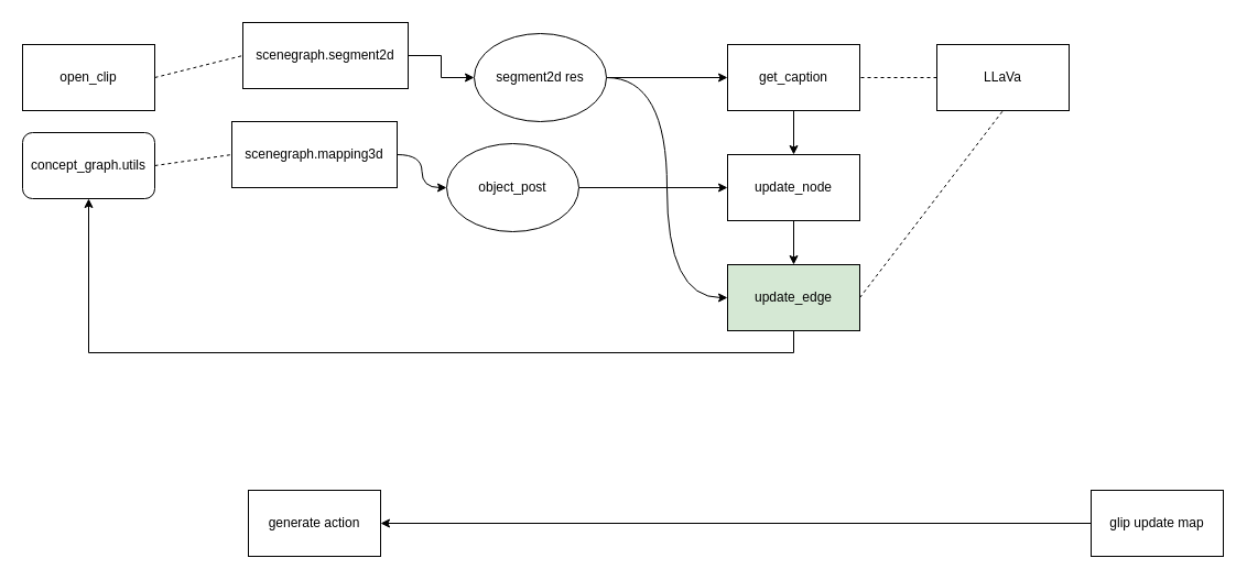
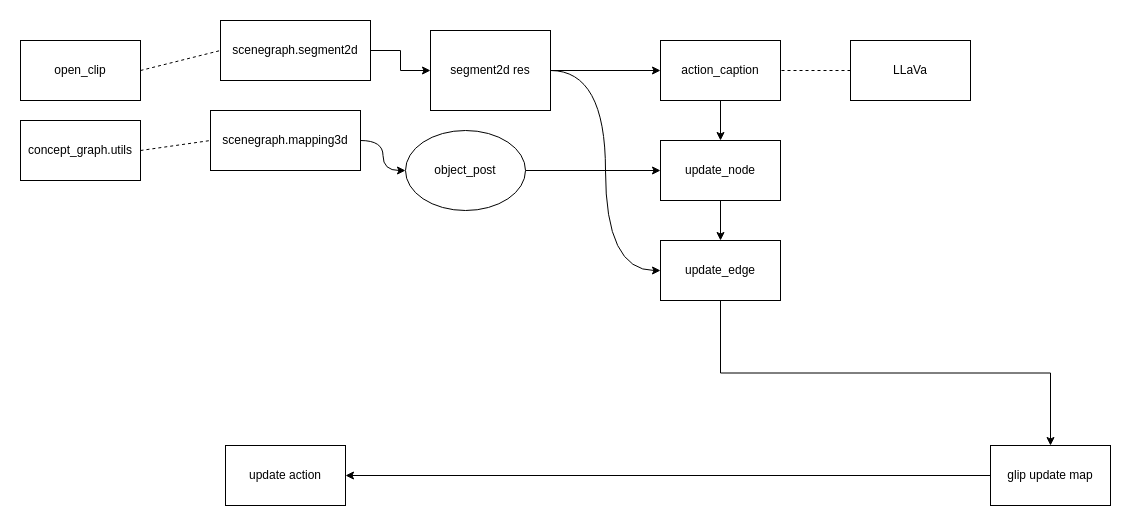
  <mxCell id="0" />
  <mxCell id="1" parent="0" />
  <mxCell id="2" value="open_clip" style="rounded=0;whiteSpace=wrap;html=1;" parent="1" vertex="1"><mxGeometry x="20" y="40" width="120" height="60" as="geometry" /></mxCell>
- <mxCell id="3" value="concept_graph.utils" style="whiteSpace=wrap;html=1;rounded=1;" parent="1" vertex="1"><mxGeometry x="20" y="120" width="120" height="60" as="geometry" /></mxCell>
+ <mxCell id="3" value="concept_graph.utils" style="rounded=0;whiteSpace=wrap;html=1;" parent="1" vertex="1"><mxGeometry x="20" y="120" width="120" height="60" as="geometry" /></mxCell>
  <mxCell id="4" style="edgeStyle=orthogonalEdgeStyle;rounded=0;orthogonalLoop=1;jettySize=auto;html=1;exitX=1;exitY=0.5;exitDx=0;exitDy=0;entryX=0;entryY=0.5;entryDx=0;entryDy=0;curved=1;" parent="1" source="5" target="14" edge="1"><mxGeometry relative="1" as="geometry" /></mxCell>
  <mxCell id="5" value="scenegraph.mapping3d" style="rounded=0;whiteSpace=wrap;html=1;" parent="1" vertex="1"><mxGeometry x="210" y="110" width="150" height="60" as="geometry" /></mxCell>
  <mxCell id="6" style="edgeStyle=orthogonalEdgeStyle;rounded=0;orthogonalLoop=1;jettySize=auto;html=1;exitX=1;exitY=0.5;exitDx=0;exitDy=0;entryX=0;entryY=0.5;entryDx=0;entryDy=0;" parent="1" source="7" target="12" edge="1"><mxGeometry relative="1" as="geometry"><mxPoint x="410" y="70" as="targetPoint" /></mxGeometry></mxCell>
  <mxCell id="7" value="scenegraph.segment2d" style="rounded=0;whiteSpace=wrap;html=1;" parent="1" vertex="1"><mxGeometry x="220" y="20" width="150" height="60" as="geometry" /></mxCell>
  <mxCell id="8" value="" style="endArrow=none;dashed=1;html=1;rounded=0;exitX=1;exitY=0.5;exitDx=0;exitDy=0;entryX=0;entryY=0.5;entryDx=0;entryDy=0;" parent="1" source="2" target="7" edge="1"><mxGeometry width="50" height="50" relative="1" as="geometry"><mxPoint x="500" y="20" as="sourcePoint" /><mxPoint x="550" y="-30" as="targetPoint" /></mxGeometry></mxCell>
  <mxCell id="9" value="" style="endArrow=none;dashed=1;html=1;rounded=0;exitX=1;exitY=0.5;exitDx=0;exitDy=0;entryX=0;entryY=0.5;entryDx=0;entryDy=0;" parent="1" source="3" target="5" edge="1"><mxGeometry width="50" height="50" relative="1" as="geometry"><mxPoint x="500" y="20" as="sourcePoint" /><mxPoint x="550" y="-30" as="targetPoint" /></mxGeometry></mxCell>
  <mxCell id="10" style="edgeStyle=orthogonalEdgeStyle;rounded=0;orthogonalLoop=1;jettySize=auto;html=1;exitX=1;exitY=0.5;exitDx=0;exitDy=0;" parent="1" source="12" target="16" edge="1"><mxGeometry relative="1" as="geometry"><mxPoint x="640" y="70" as="targetPoint" /></mxGeometry></mxCell>
  <mxCell id="11" style="edgeStyle=orthogonalEdgeStyle;rounded=0;orthogonalLoop=1;jettySize=auto;html=1;exitX=1;exitY=0.5;exitDx=0;exitDy=0;entryX=0;entryY=0.5;entryDx=0;entryDy=0;curved=1;" parent="1" source="12" target="22" edge="1"><mxGeometry relative="1" as="geometry" /></mxCell>
- <mxCell id="12" value="segment2d res" style="ellipse;whiteSpace=wrap;html=1;" parent="1" vertex="1"><mxGeometry x="430" y="30" width="120" height="80" as="geometry" /></mxCell>
+ <mxCell id="12" value="segment2d res" style="whiteSpace=wrap;html=1;rounded=0;" parent="1" vertex="1"><mxGeometry x="430" y="30" width="120" height="80" as="geometry" /></mxCell>
  <mxCell id="13" style="rounded=0;orthogonalLoop=1;jettySize=auto;html=1;exitX=1;exitY=0.5;exitDx=0;exitDy=0;" parent="1" source="14" target="20" edge="1"><mxGeometry relative="1" as="geometry" /></mxCell>
  <mxCell id="14" value="object_post" style="ellipse;whiteSpace=wrap;html=1;" parent="1" vertex="1"><mxGeometry x="405" y="130" width="120" height="80" as="geometry" /></mxCell>
  <mxCell id="15" style="edgeStyle=orthogonalEdgeStyle;rounded=0;orthogonalLoop=1;jettySize=auto;html=1;exitX=0.5;exitY=1;exitDx=0;exitDy=0;entryX=0.5;entryY=0;entryDx=0;entryDy=0;" parent="1" source="16" target="20" edge="1"><mxGeometry relative="1" as="geometry" /></mxCell>
- <mxCell id="16" value="get_caption" style="rounded=0;whiteSpace=wrap;html=1;" parent="1" vertex="1"><mxGeometry x="660" y="40" width="120" height="60" as="geometry" /></mxCell>
+ <mxCell id="16" value="action_caption" style="rounded=0;whiteSpace=wrap;html=1;" parent="1" vertex="1"><mxGeometry x="660" y="40" width="120" height="60" as="geometry" /></mxCell>
  <mxCell id="17" value="LLaVa" style="rounded=0;whiteSpace=wrap;html=1;" parent="1" vertex="1"><mxGeometry x="850" y="40" width="120" height="60" as="geometry" /></mxCell>
  <mxCell id="18" value="" style="endArrow=none;dashed=1;html=1;rounded=0;exitX=0;exitY=0.5;exitDx=0;exitDy=0;entryX=1;entryY=0.5;entryDx=0;entryDy=0;" parent="1" source="17" target="16" edge="1"><mxGeometry width="50" height="50" relative="1" as="geometry"><mxPoint x="380" y="220" as="sourcePoint" /><mxPoint x="430" y="170" as="targetPoint" /></mxGeometry></mxCell>
  <mxCell id="19" style="edgeStyle=orthogonalEdgeStyle;rounded=0;orthogonalLoop=1;jettySize=auto;html=1;exitX=0.5;exitY=1;exitDx=0;exitDy=0;entryX=0.5;entryY=0;entryDx=0;entryDy=0;" parent="1" source="20" target="22" edge="1"><mxGeometry relative="1" as="geometry" /></mxCell>
  <mxCell id="20" value="update_node" style="rounded=0;whiteSpace=wrap;html=1;" parent="1" vertex="1"><mxGeometry x="660" y="140" width="120" height="60" as="geometry" /></mxCell>
- <mxCell id="21" style="edgeStyle=orthogonalEdgeStyle;rounded=0;orthogonalLoop=1;jettySize=auto;html=1;exitX=0.5;exitY=1;exitDx=0;exitDy=0;" parent="1" source="22" target="3" edge="1"><mxGeometry relative="1" as="geometry" /></mxCell>
- <mxCell id="22" value="update_edge" style="rounded=0;whiteSpace=wrap;html=1;fillColor=#d5e8d4;" parent="1" vertex="1"><mxGeometry x="660" y="240" width="120" height="60" as="geometry" /></mxCell>
- <mxCell id="23" value="" style="endArrow=none;dashed=1;html=1;rounded=0;exitX=1;exitY=0.5;exitDx=0;exitDy=0;entryX=0.5;entryY=1;entryDx=0;entryDy=0;" parent="1" source="22" target="17" edge="1"><mxGeometry width="50" height="50" relative="1" as="geometry"><mxPoint x="380" y="220" as="sourcePoint" /><mxPoint x="430" y="170" as="targetPoint" /></mxGeometry></mxCell>
+ <mxCell id="21" style="edgeStyle=orthogonalEdgeStyle;rounded=0;orthogonalLoop=1;jettySize=auto;html=1;exitX=0.5;exitY=1;exitDx=0;exitDy=0;entryX=0.5;entryY=0;entryDx=0;entryDy=0;" parent="1" source="22" target="25" edge="1"><mxGeometry relative="1" as="geometry" /></mxCell>
+ <mxCell id="22" value="update_edge" style="rounded=0;whiteSpace=wrap;html=1;" parent="1" vertex="1"><mxGeometry x="660" y="240" width="120" height="60" as="geometry" /></mxCell>
  <mxCell id="24" style="edgeStyle=orthogonalEdgeStyle;rounded=0;orthogonalLoop=1;jettySize=auto;html=1;exitX=0;exitY=0.5;exitDx=0;exitDy=0;entryX=1;entryY=0.5;entryDx=0;entryDy=0;" edge="1" parent="1" source="25" target="26"><mxGeometry relative="1" as="geometry" /></mxCell>
  <mxCell id="25" value="glip update map" style="rounded=0;whiteSpace=wrap;html=1;" parent="1" vertex="1"><mxGeometry x="990" y="445" width="120" height="60" as="geometry" /></mxCell>
- <mxCell id="26" value="generate action" style="rounded=0;whiteSpace=wrap;html=1;" vertex="1" parent="1"><mxGeometry x="225" y="445" width="120" height="60" as="geometry" /></mxCell>
+ <mxCell id="26" value="update action" style="rounded=0;whiteSpace=wrap;html=1;" vertex="1" parent="1"><mxGeometry x="225" y="445" width="120" height="60" as="geometry" /></mxCell>
